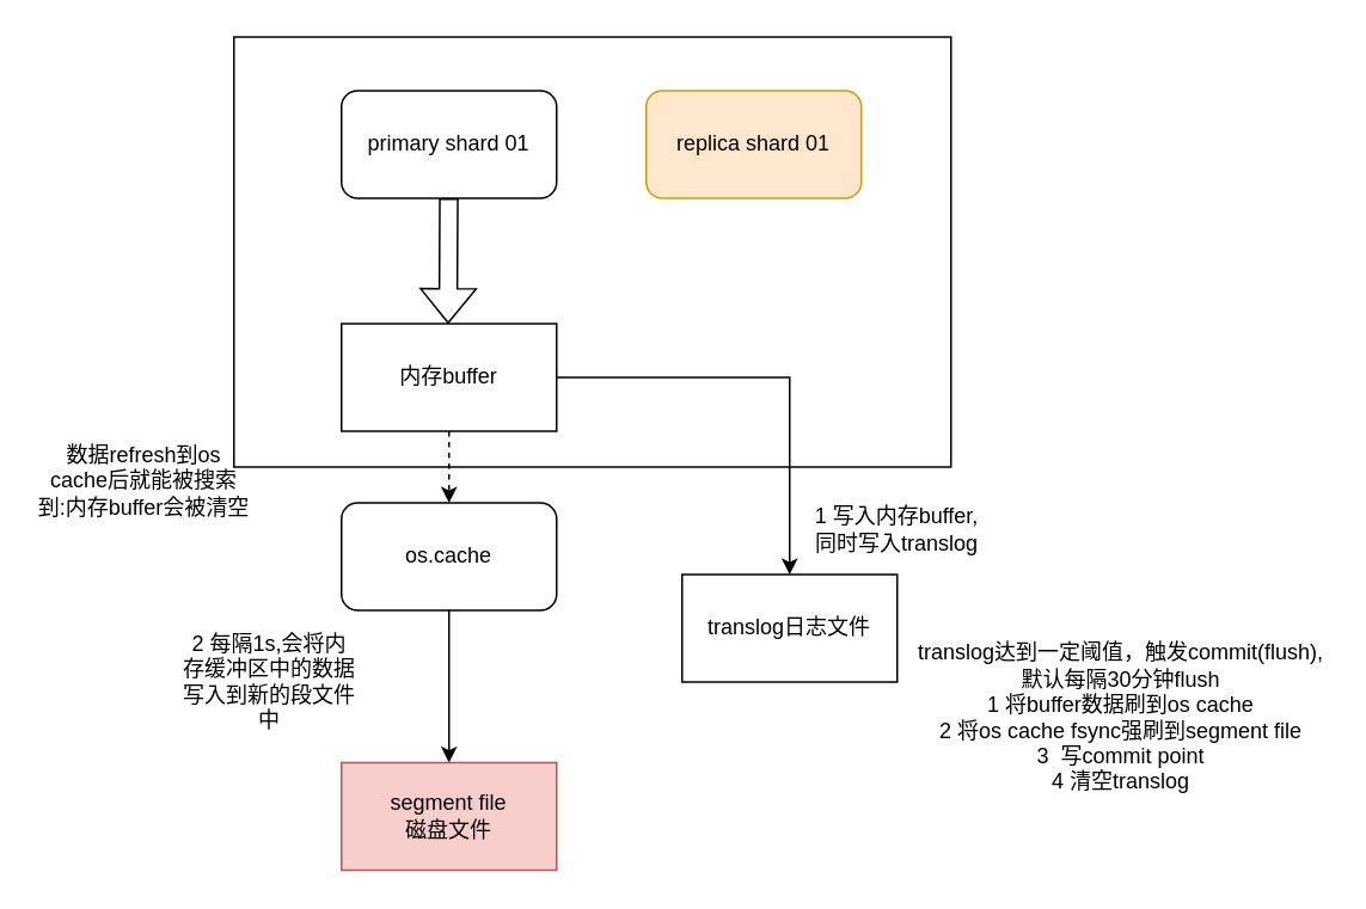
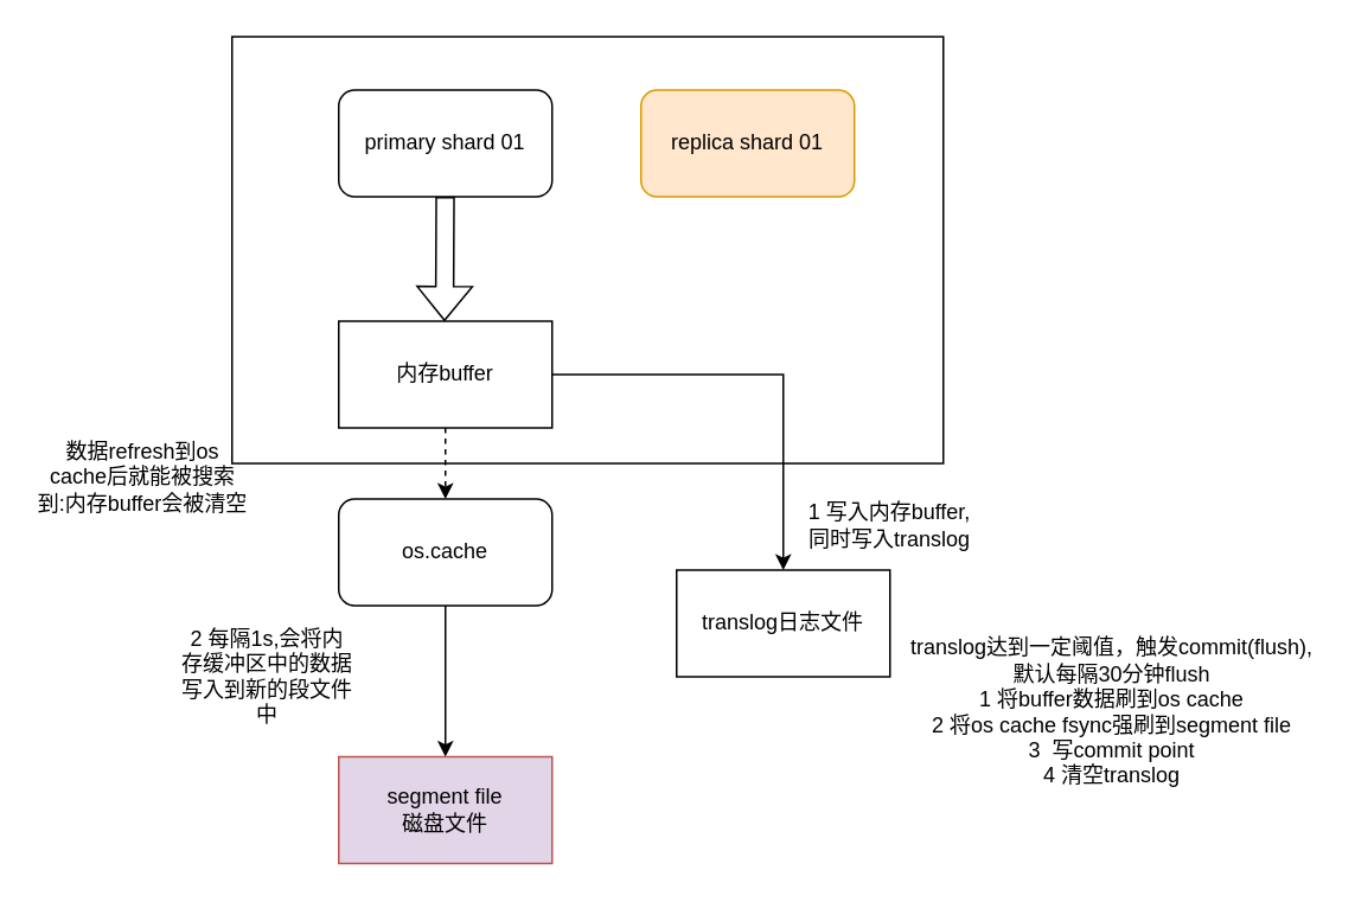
  <mxCell id="0" />
  <mxCell id="1" parent="0" />
  <mxCell id="2" value="" style="rounded=0;whiteSpace=wrap;html=1;" vertex="1" parent="1"><mxGeometry x="130" y="20" width="400" height="240" as="geometry" /></mxCell>
  <mxCell id="3" value="primary shard 01" style="rounded=1;whiteSpace=wrap;html=1;" vertex="1" parent="1"><mxGeometry x="190" y="50" width="120" height="60" as="geometry" /></mxCell>
  <mxCell id="4" value="replica shard 01" style="rounded=1;whiteSpace=wrap;html=1;fillColor=#ffe6cc;strokeColor=#d79b00;" vertex="1" parent="1"><mxGeometry x="360" y="50" width="120" height="60" as="geometry" /></mxCell>
  <mxCell id="5" style="edgeStyle=orthogonalEdgeStyle;rounded=0;orthogonalLoop=1;jettySize=auto;html=1;exitX=0.5;exitY=1;exitDx=0;exitDy=0;entryX=0.5;entryY=0;entryDx=0;entryDy=0;dashed=1;" edge="1" parent="1" source="7" target="10"><mxGeometry relative="1" as="geometry" /></mxCell>
  <mxCell id="6" style="edgeStyle=orthogonalEdgeStyle;rounded=0;orthogonalLoop=1;jettySize=auto;html=1;exitX=1;exitY=0.5;exitDx=0;exitDy=0;entryX=0.5;entryY=0;entryDx=0;entryDy=0;" edge="1" parent="1" source="7" target="12"><mxGeometry relative="1" as="geometry" /></mxCell>
  <mxCell id="7" value="内存buffer" style="rounded=0;whiteSpace=wrap;html=1;" vertex="1" parent="1"><mxGeometry x="190" y="180" width="120" height="60" as="geometry" /></mxCell>
  <mxCell id="8" value="" style="shape=flexArrow;endArrow=classic;html=1;rounded=0;" edge="1" parent="1" source="3"><mxGeometry width="50" height="50" relative="1" as="geometry"><mxPoint x="249.5" y="120" as="sourcePoint" /><mxPoint x="249.5" y="180" as="targetPoint" /></mxGeometry></mxCell>
  <mxCell id="9" style="edgeStyle=orthogonalEdgeStyle;rounded=0;orthogonalLoop=1;jettySize=auto;html=1;exitX=0.5;exitY=1;exitDx=0;exitDy=0;entryX=0.5;entryY=0;entryDx=0;entryDy=0;" edge="1" parent="1" source="10" target="14"><mxGeometry relative="1" as="geometry" /></mxCell>
  <mxCell id="10" value="os.cache" style="rounded=1;whiteSpace=wrap;html=1;" vertex="1" parent="1"><mxGeometry x="190" y="280" width="120" height="60" as="geometry" /></mxCell>
  <mxCell id="11" value="2 每隔1s,会将内存缓冲区中的数据写入到新的段文件中" style="text;html=1;align=center;verticalAlign=middle;whiteSpace=wrap;rounded=0;" vertex="1" parent="1"><mxGeometry x="100" y="350" width="100" height="60" as="geometry" /></mxCell>
  <mxCell id="12" value="translog日志文件" style="rounded=0;whiteSpace=wrap;html=1;" vertex="1" parent="1"><mxGeometry x="380" y="320" width="120" height="60" as="geometry" /></mxCell>
  <mxCell id="13" value="数据refresh到os cache后就能被搜索到:内存buffer会被清空" style="text;html=1;align=center;verticalAlign=middle;whiteSpace=wrap;rounded=0;" vertex="1" parent="1"><mxGeometry x="20" y="240" width="120" height="55" as="geometry" /></mxCell>
- <mxCell id="14" value="segment file&lt;div&gt;磁盘文件&lt;/div&gt;" style="rounded=0;whiteSpace=wrap;html=1;fillColor=#f8cecc;strokeColor=#b85450;" vertex="1" parent="1"><mxGeometry x="190" y="425" width="120" height="60" as="geometry" /></mxCell>
+ <mxCell id="14" value="segment file&lt;div&gt;磁盘文件&lt;/div&gt;" style="rounded=0;whiteSpace=wrap;html=1;fillColor=#e1d5e7;strokeColor=#b85450;" vertex="1" parent="1"><mxGeometry x="190" y="425" width="120" height="60" as="geometry" /></mxCell>
  <mxCell id="15" value="1 写入内存buffer,同时写入translog" style="text;html=1;align=center;verticalAlign=middle;whiteSpace=wrap;rounded=0;" vertex="1" parent="1"><mxGeometry x="450" y="280" width="100" height="30" as="geometry" /></mxCell>
  <mxCell id="16" value="translog达到一定阈值，触发commit(flush),默认每隔30分钟flush&lt;div&gt;1 将buffer数据刷到os cache&lt;/div&gt;&lt;div&gt;2 将os cache fsync强刷到segment file&lt;/div&gt;&lt;div&gt;3&amp;nbsp; 写commit point&lt;/div&gt;&lt;div&gt;4 清空translog&lt;/div&gt;" style="text;html=1;align=center;verticalAlign=middle;whiteSpace=wrap;rounded=0;" vertex="1" parent="1"><mxGeometry x="510" y="340" width="230" height="120" as="geometry" /></mxCell>
